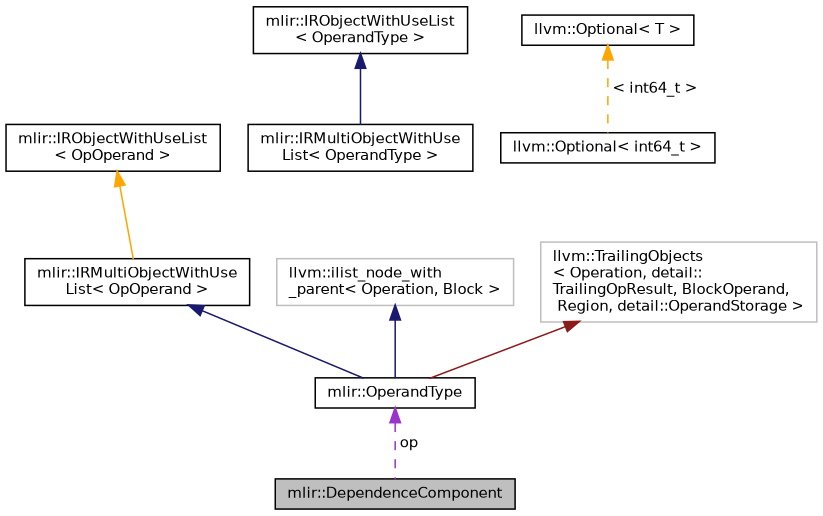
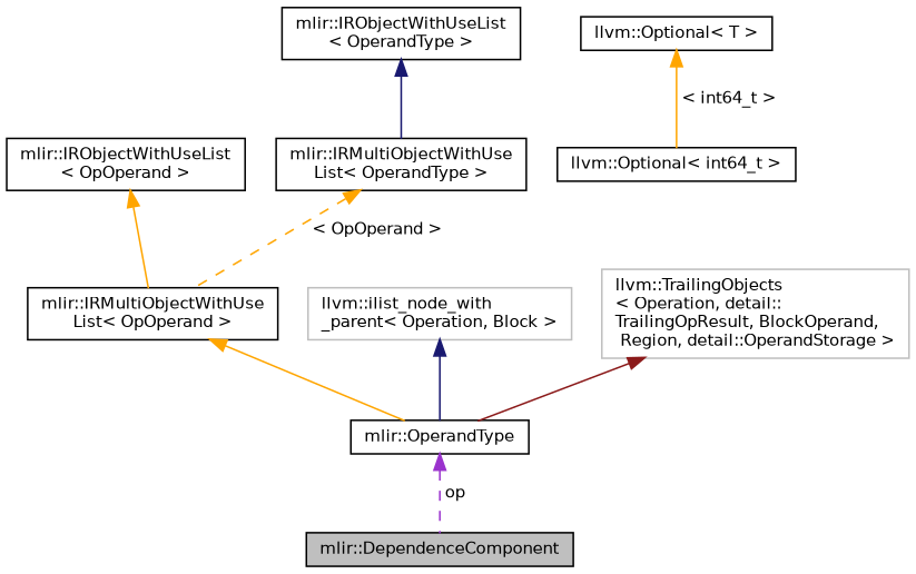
  digraph {
    rankdir=TB
    node [color=black fontname=Helvetica fontsize=10 shape=record]
    edge [color=orange dir=back fontname=Helvetica fontsize=10 labelfontname=Helvetica labelfontsize=10 style=solid]
    n1 [fillcolor=grey75 fontcolor=black height=0.2 label="mlir::DependenceComponent" style=filled width=0.4]
    n2 [height=0.2 label="llvm::Optional\< int64_t \>" width=0.4]
    n3 [height=0.2 label="llvm::Optional\< T \>" width=0.4]
    n4 [height=0.2 label="mlir::OperandType" width=0.4]
    n5 [height=0.2 label="mlir::IRMultiObjectWithUse\lList\< OpOperand \>" width=0.4]
    n6 [height=0.2 label="mlir::IRObjectWithUseList\l\< OpOperand \>" width=0.4]
    n7 [height=0.2 label="mlir::IRObjectWithUseList\l\< OperandType \>" width=0.4]
    n8 [height=0.2 label="mlir::IRMultiObjectWithUse\lList\< OperandType \>" width=0.4]
    n9 [color=grey75 height=0.2 label="llvm::ilist_node_with\l_parent\< Operation, Block \>" width=0.4]
    n10 [color=grey75 height=0.2 label="llvm::TrailingObjects\l\< Operation, detail::\lTrailingOpResult, BlockOperand,\l Region, detail::OperandStorage \>" width=0.4]
-   n3 -> n2 [label=" \< int64_t \>" style=dashed]
+   n3 -> n2 [label=" \< int64_t \>"]
    n4 -> n1 [color=darkorchid3 label=" op" style=dashed]
-   n5 -> n4 [color=midnightblue]
+   n5 -> n4
    n6 -> n5
    n7 -> n8 [color=midnightblue]
+   n8 -> n5 [label=" \< OpOperand \>" style=dashed]
    n9 -> n4 [color=midnightblue]
    n10 -> n4 [color=firebrick4]
  }
